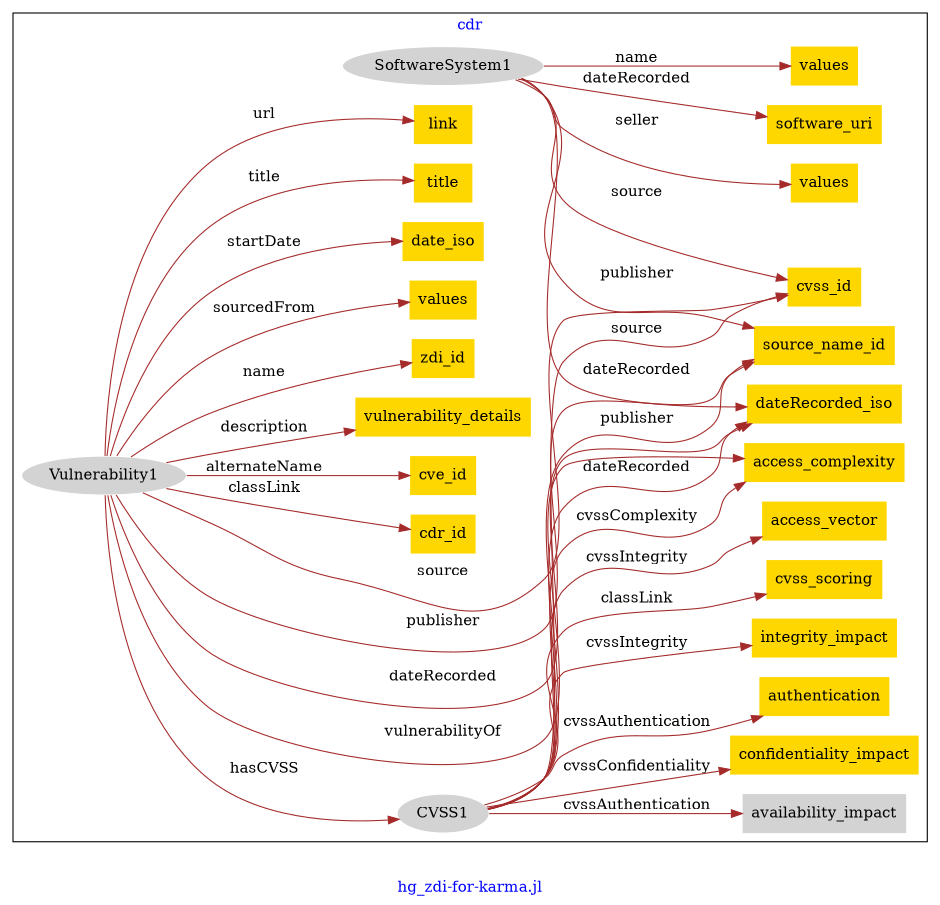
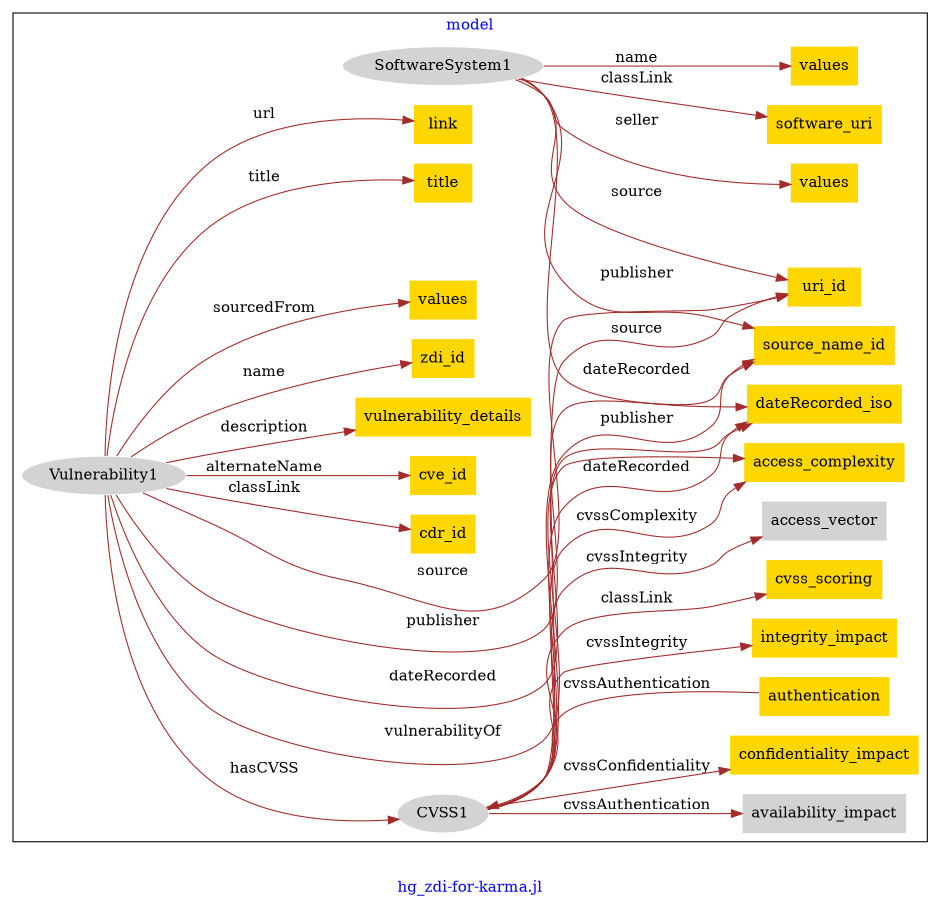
  digraph {
    fontcolor=blue
    label="hg_zdi-for-karma.jl"
    rankdir=LR
    remincross=true
    node [fillcolor=gold style=filled shape=plaintext]
    edge [color=brown fontcolor=black]
    n1 [color=white fillcolor=lightgray label=CVSS1 shape=""]
    n2 [label=cvss_scoring]
-   n3 [label=access_vector]
+   n3 [fillcolor=lightgray label=access_vector]
    n4 [label=authentication]
    n5 [fillcolor=lightgray label=availability_impact]
    n6 [label=access_complexity]
    n7 [label=confidentiality_impact]
    n8 [label=integrity_impact]
    n9 [label=dateRecorded_iso]
    n10 [color=white fillcolor=lightgray label=SoftwareSystem1 shape=""]
    n11 [label=software_uri]
    n12 [label=values]
    n13 [label=source_name_id]
    n14 [label=values]
-   n15 [label=cvss_id]
+   n15 [label=uri_id]
    n16 [color=white fillcolor=lightgray label=Vulnerability1 shape=""]
    n17 [label=cdr_id]
    n18 [label=cve_id]
    n19 [label=vulnerability_details]
    n20 [label=zdi_id]
    n21 [label=values]
-   n22 [label=date_iso]
    n23 [label=title]
    n24 [label=link]
    subgraph cluster_1 {
-     label=cdr
+     label=model
      n1
      n2
      n3
      n4
      n5
      n6
      n7
      n8
      n9
      n10
      n11
      n12
      n13
      n14
      n15
      n16
      n17
      n18
      n19
      n20
      n21
-     n22
      n23
      n24
    }
    n1 -> n2 [label=classLink]
    n1 -> n3 [label=cvssIntegrity]
-   n1 -> n4 [label=cvssAuthentication]
+   n4 -> n1 [label=cvssAuthentication]
    n1 -> n5 [label=cvssAuthentication]
    n1 -> n6 [label=cvssComplexity]
    n1 -> n7 [label=cvssConfidentiality]
    n1 -> n8 [label=cvssIntegrity]
    n1 -> n9 [label=dateRecorded]
    n1 -> n13 [label=publisher]
    n1 -> n15 [label=source]
    n10 -> n9 [label=dateRecorded]
-   n10 -> n11 [label=dateRecorded]
+   n10 -> n11 [label=classLink]
    n10 -> n12 [label=name]
    n10 -> n13 [label=publisher]
    n10 -> n14 [label=seller]
    n10 -> n15 [label=source]
    n16 -> n1 [label=hasCVSS]
    n16 -> n6 [label=vulnerabilityOf]
    n16 -> n9 [label=dateRecorded]
    n16 -> n13 [label=publisher]
    n16 -> n15 [label=source]
    n16 -> n17 [label=classLink]
    n16 -> n18 [label=alternateName]
    n16 -> n19 [label=description]
    n16 -> n20 [label=name]
    n16 -> n21 [label=sourcedFrom]
-   n16 -> n22 [label=startDate]
    n16 -> n23 [label=title]
    n16 -> n24 [label=url]
  }
